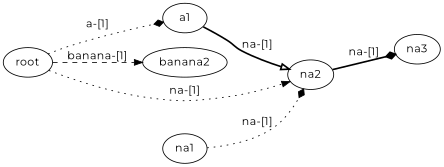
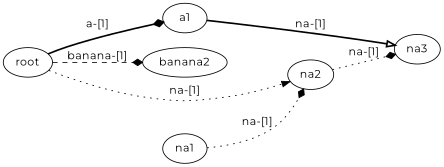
  digraph {
    fontname=Montserrat
    rankdir=LR
    node [fontname=Montserrat]
    edge [arrowhead=diamond fontname=Montserrat style=dotted]
    root
    a1
    n3 [label=banana2]
    na2
    na1
    na3
-   root -> a1 [label="a-[1]"]
-   root -> n3 [arrowhead=normal label="banana-[1]" style=dashed]
+   root -> a1 [label="a-[1]" style=bold]
+   root -> n3 [label="banana-[1]" style=dashed]
    root -> na2 [arrowhead=normal label="na-[1]"]
-   a1 -> na2 [arrowhead=onormal label="na-[1]" style=bold]
-   na2 -> na3 [label="na-[1]" style=bold]
+   a1 -> na3 [arrowhead=onormal label="na-[1]" style=bold]
+   na2 -> na3 [label="na-[1]"]
    na1 -> na2 [label="na-[1]"]
  }
